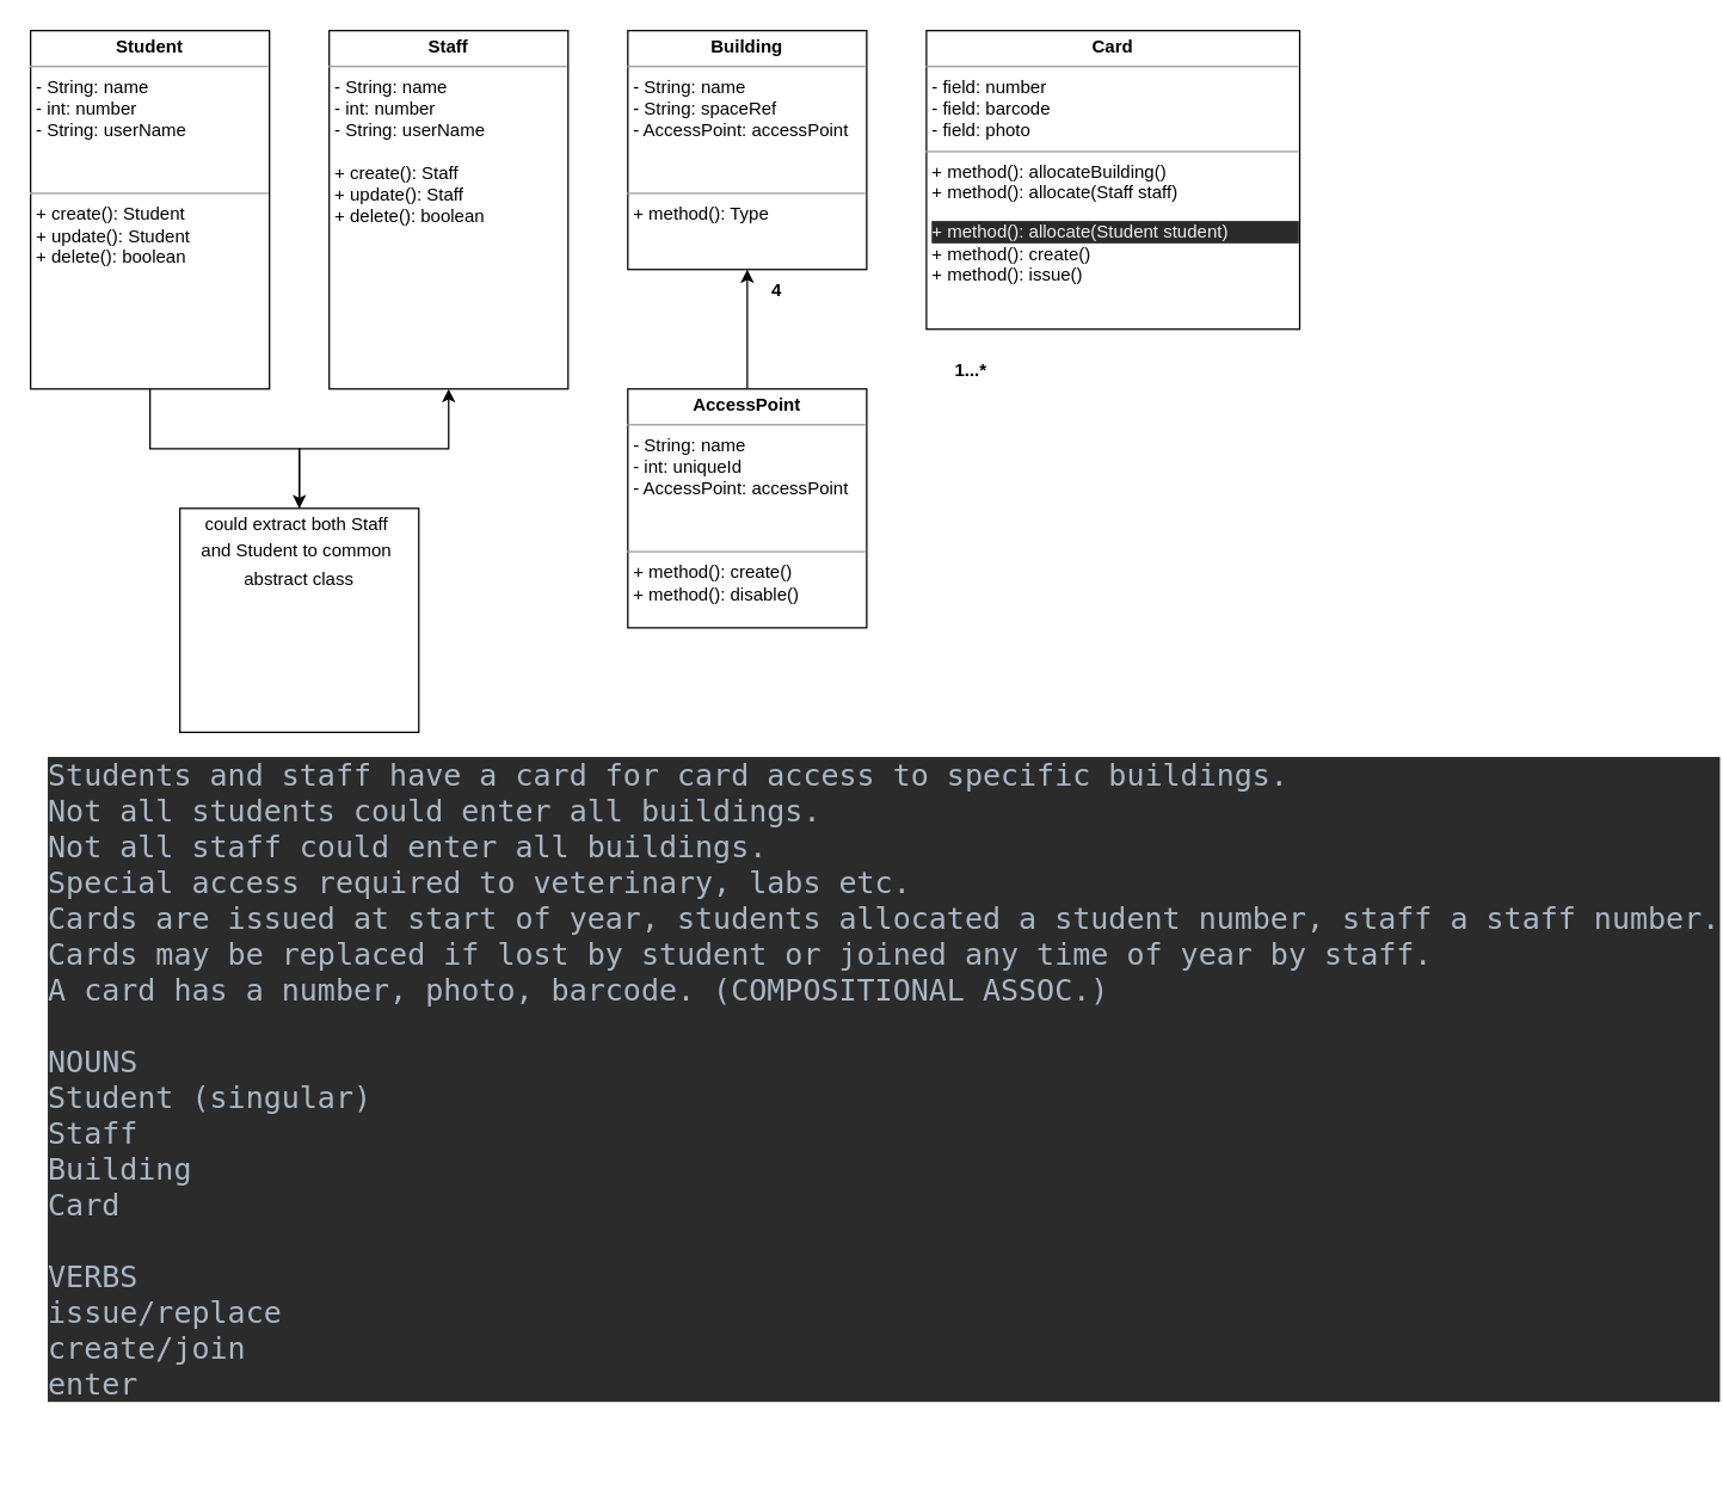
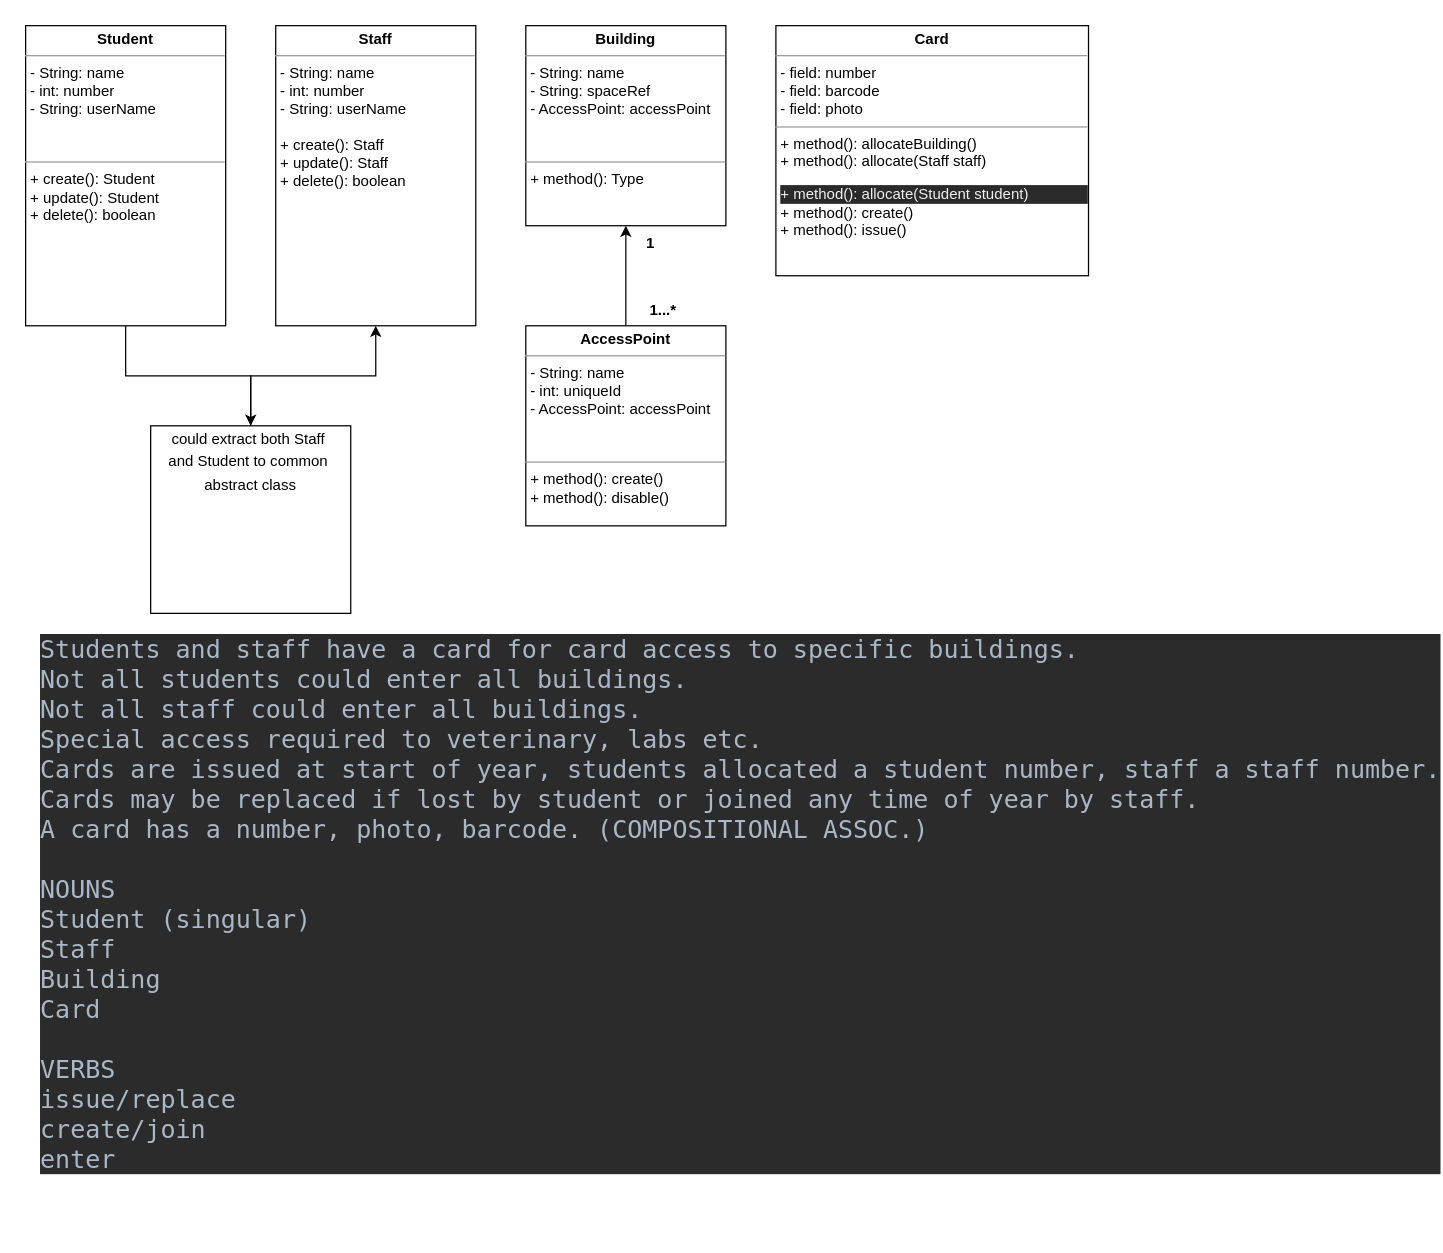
  <mxCell id="0" />
  <mxCell id="1" parent="0" />
  <mxCell id="2" value="&lt;div style=&quot;background-color:#2b2b2b;color:#a9b7c6;font-family:'JetBrains Mono',monospace;font-size:15.0pt;&quot;&gt;&lt;pre&gt;Students and staff have a card for card access to specific buildings.&lt;br&gt;Not all students could enter all buildings.&lt;br&gt;Not all staff could enter all buildings.&lt;br&gt;Special access required to veterinary, labs etc.&lt;br&gt;Cards are issued at start of year, students allocated a student number, staff a staff number.&lt;br&gt;Cards may be replaced if lost by student or joined any time of year by staff.&lt;br&gt;A card has a number, photo, barcode. (COMPOSITIONAL ASSOC.)&lt;br&gt;&lt;br&gt;NOUNS&lt;br&gt;Student (singular)&lt;br&gt;Staff&lt;br&gt;Building&lt;br&gt;Card&lt;br&gt;&lt;br&gt;VERBS&lt;br&gt;issue/replace&lt;br&gt;create/join&lt;br&gt;enter&lt;/pre&gt;&lt;/div&gt;" style="text;whiteSpace=wrap;html=1;" vertex="1" parent="1"><mxGeometry x="30" y="480" width="560" height="500" as="geometry" /></mxCell>
  <mxCell id="3" value="" style="edgeStyle=orthogonalEdgeStyle;rounded=0;orthogonalLoop=1;jettySize=auto;html=1;" edge="1" parent="1" source="4" target="13"><mxGeometry relative="1" as="geometry" /></mxCell>
  <mxCell id="4" value="&lt;p style=&quot;margin:0px;margin-top:4px;text-align:center;&quot;&gt;&lt;b&gt;Student&lt;/b&gt;&lt;/p&gt;&lt;hr size=&quot;1&quot;&gt;&lt;p style=&quot;margin:0px;margin-left:4px;&quot;&gt;- String: name&lt;/p&gt;&lt;p style=&quot;margin:0px;margin-left:4px;&quot;&gt;- int: number&lt;br&gt;&lt;/p&gt;&lt;p style=&quot;margin:0px;margin-left:4px;&quot;&gt;- String: userName&lt;br&gt;&lt;/p&gt;&lt;div&gt;&lt;br&gt;&lt;/div&gt;&lt;div&gt;&lt;br&gt;&lt;/div&gt;&lt;hr size=&quot;1&quot;&gt;&lt;p style=&quot;margin:0px;margin-left:4px;&quot;&gt;+ create(): Student&lt;/p&gt;&lt;p style=&quot;margin:0px;margin-left:4px;&quot;&gt;+ update(): Student&lt;br&gt;&lt;/p&gt;&lt;p style=&quot;margin:0px;margin-left:4px;&quot;&gt;+ delete(): boolean&lt;br&gt;&lt;/p&gt;" style="verticalAlign=top;align=left;overflow=fill;fontSize=12;fontFamily=Helvetica;html=1;" vertex="1" parent="1"><mxGeometry y="20" width="160" height="240" as="geometry" x="20" /></mxCell>
  <mxCell id="5" value="&lt;p style=&quot;margin:0px;margin-top:4px;text-align:center;&quot;&gt;&lt;b&gt;Staff&lt;/b&gt;&lt;/p&gt;&lt;hr size=&quot;1&quot;&gt;&lt;p style=&quot;margin:0px;margin-left:4px;&quot;&gt;&lt;/p&gt;&lt;p style=&quot;margin: 0px 0px 0px 4px;&quot;&gt;- String: name&lt;/p&gt;&lt;p style=&quot;margin: 0px 0px 0px 4px;&quot;&gt;- int: number&lt;br&gt;&lt;/p&gt;&lt;p style=&quot;margin: 0px 0px 0px 4px;&quot;&gt;- String: userName&lt;br&gt;&lt;/p&gt;&lt;div&gt;&lt;br&gt;&lt;/div&gt;&lt;p style=&quot;margin: 0px 0px 0px 4px;&quot;&gt;+ create(): Staff&lt;/p&gt;&lt;p style=&quot;margin: 0px 0px 0px 4px;&quot;&gt;+ update(): Staff&lt;/p&gt;&lt;div&gt;&lt;p style=&quot;margin: 0px 0px 0px 4px;&quot;&gt;+ delete(): boolean&lt;br&gt;&lt;/p&gt;&lt;/div&gt;&lt;div&gt;&lt;br&gt;&lt;/div&gt;&lt;div&gt;&lt;br&gt;&lt;/div&gt;" style="verticalAlign=top;align=left;overflow=fill;fontSize=12;fontFamily=Helvetica;html=1;" vertex="1" parent="1"><mxGeometry x="220" y="20" width="160" height="240" as="geometry" /></mxCell>
  <mxCell id="6" value="&lt;p style=&quot;margin:0px;margin-top:4px;text-align:center;&quot;&gt;&lt;b&gt;Building&lt;/b&gt;&lt;/p&gt;&lt;hr size=&quot;1&quot;&gt;&lt;p style=&quot;margin:0px;margin-left:4px;&quot;&gt;- String: name&lt;/p&gt;&lt;p style=&quot;margin:0px;margin-left:4px;&quot;&gt;- String: spaceRef&lt;br&gt;&lt;/p&gt;&lt;p style=&quot;margin:0px;margin-left:4px;&quot;&gt;- AccessPoint: accessPoint&lt;br&gt;&lt;/p&gt;&lt;div&gt;&lt;br&gt;&lt;/div&gt;&lt;div&gt;&lt;br&gt;&lt;/div&gt;&lt;hr size=&quot;1&quot;&gt;&lt;p style=&quot;margin:0px;margin-left:4px;&quot;&gt;+ method(): Type&lt;/p&gt;" style="verticalAlign=top;align=left;overflow=fill;fontSize=12;fontFamily=Helvetica;html=1;" vertex="1" parent="1"><mxGeometry x="420" y="20" width="160" height="160" as="geometry" /></mxCell>
  <mxCell id="7" value="&lt;p style=&quot;margin:0px;margin-top:4px;text-align:center;&quot;&gt;&lt;b&gt;Card&lt;/b&gt;&lt;/p&gt;&lt;hr size=&quot;1&quot;&gt;&lt;p style=&quot;margin:0px;margin-left:4px;&quot;&gt;- field: number&lt;/p&gt;&lt;p style=&quot;margin:0px;margin-left:4px;&quot;&gt;- field: barcode&lt;br&gt;&lt;/p&gt;&lt;p style=&quot;margin:0px;margin-left:4px;&quot;&gt;- field: photo&lt;br&gt;&lt;/p&gt;&lt;hr size=&quot;1&quot;&gt;&lt;p style=&quot;margin:0px;margin-left:4px;&quot;&gt;+ method(): allocateBuilding()&lt;/p&gt;&lt;p style=&quot;margin: 0px 0px 0px 4px;&quot;&gt;+ method(): allocate(Staff staff)&lt;/p&gt;&lt;p style=&quot;margin: 0px 0px 0px 4px;&quot;&gt;&lt;/p&gt;&lt;div style=&quot;color: rgb(240, 240, 240); font-family: Helvetica; font-size: 12px; font-style: normal; font-variant-ligatures: normal; font-variant-caps: normal; font-weight: 400; letter-spacing: normal; orphans: 2; text-align: left; text-indent: 0px; text-transform: none; widows: 2; word-spacing: 0px; -webkit-text-stroke-width: 0px; background-color: rgb(42, 42, 42); text-decoration-thickness: initial; text-decoration-style: initial; text-decoration-color: initial;&quot;&gt;&lt;/div&gt;&lt;p&gt;&lt;/p&gt;&lt;p style=&quot;color: rgb(240, 240, 240); font-family: Helvetica; font-size: 12px; font-style: normal; font-variant-ligatures: normal; font-variant-caps: normal; font-weight: 400; letter-spacing: normal; orphans: 2; text-align: left; text-indent: 0px; text-transform: none; widows: 2; word-spacing: 0px; -webkit-text-stroke-width: 0px; background-color: rgb(42, 42, 42); text-decoration-thickness: initial; text-decoration-style: initial; text-decoration-color: initial; margin: 0px 0px 0px 4px;&quot;&gt;+ method(): allocate(Student student)&lt;/p&gt;&lt;div&gt;&lt;p style=&quot;margin: 0px 0px 0px 4px;&quot;&gt;+ method(): create()&lt;/p&gt;&lt;/div&gt;&lt;p style=&quot;margin:0px;margin-left:4px;&quot;&gt;+ method(): issue()&lt;br&gt;&lt;/p&gt;" style="verticalAlign=top;align=left;overflow=fill;fontSize=12;fontFamily=Helvetica;html=1;" vertex="1" parent="1"><mxGeometry x="620" y="20" width="250" height="200" as="geometry" /></mxCell>
  <mxCell id="8" value="" style="edgeStyle=orthogonalEdgeStyle;rounded=0;orthogonalLoop=1;jettySize=auto;html=1;" edge="1" parent="1" source="9" target="6"><mxGeometry relative="1" as="geometry" /></mxCell>
  <mxCell id="9" value="&lt;p style=&quot;margin:0px;margin-top:4px;text-align:center;&quot;&gt;&lt;b&gt;AccessPoint&lt;/b&gt;&lt;/p&gt;&lt;hr size=&quot;1&quot;&gt;&lt;p style=&quot;margin:0px;margin-left:4px;&quot;&gt;- String: name&lt;/p&gt;&lt;p style=&quot;margin:0px;margin-left:4px;&quot;&gt;- int: uniqueId&lt;br&gt;&lt;/p&gt;&lt;p style=&quot;margin:0px;margin-left:4px;&quot;&gt;- AccessPoint: accessPoint&lt;br&gt;&lt;/p&gt;&lt;div&gt;&lt;br&gt;&lt;/div&gt;&lt;div&gt;&lt;br&gt;&lt;/div&gt;&lt;hr size=&quot;1&quot;&gt;&lt;p style=&quot;margin:0px;margin-left:4px;&quot;&gt;+ method(): create()&lt;/p&gt;&lt;p style=&quot;margin:0px;margin-left:4px;&quot;&gt;+ method(): disable()&lt;br&gt;&lt;/p&gt;" style="verticalAlign=top;align=left;overflow=fill;fontSize=12;fontFamily=Helvetica;html=1;" vertex="1" parent="1"><mxGeometry x="420" y="260" width="160" height="160" as="geometry" /></mxCell>
- <mxCell id="10" value="4" style="text;align=center;fontStyle=1;verticalAlign=middle;spacingLeft=3;spacingRight=3;strokeColor=none;rotatable=0;points=[[0,0.5],[1,0.5]];portConstraint=eastwest;" vertex="1" parent="1"><mxGeometry x="510" y="180" width="20" height="26" as="geometry" /></mxCell>
- <mxCell id="11" value="1...*" style="text;align=center;fontStyle=1;verticalAlign=middle;spacingLeft=3;spacingRight=3;strokeColor=none;rotatable=0;points=[[0,0.5],[1,0.5]];portConstraint=eastwest;" vertex="1" parent="1"><mxGeometry x="640" y="234" width="20" height="26" as="geometry" /></mxCell>
+ <mxCell id="10" value="1" style="text;align=center;fontStyle=1;verticalAlign=middle;spacingLeft=3;spacingRight=3;strokeColor=none;rotatable=0;points=[[0,0.5],[1,0.5]];portConstraint=eastwest;" vertex="1" parent="1"><mxGeometry x="510" y="180" width="20" height="26" as="geometry" /></mxCell>
+ <mxCell id="11" value="1...*" style="text;align=center;fontStyle=1;verticalAlign=middle;spacingLeft=3;spacingRight=3;strokeColor=none;rotatable=0;points=[[0,0.5],[1,0.5]];portConstraint=eastwest;" vertex="1" parent="1"><mxGeometry x="520" y="234" width="20" height="26" as="geometry" /></mxCell>
  <mxCell id="12" value="" style="edgeStyle=orthogonalEdgeStyle;rounded=0;orthogonalLoop=1;jettySize=auto;html=1;" edge="1" parent="1" source="13" target="5"><mxGeometry relative="1" as="geometry" /></mxCell>
  <mxCell id="13" value="&lt;p style=&quot;margin:0px;margin-top:4px;text-align:center;&quot;&gt;could extract both Staff&amp;nbsp;&lt;/p&gt;&lt;p style=&quot;margin:0px;margin-top:4px;text-align:center;&quot;&gt;and Student to common&amp;nbsp;&lt;/p&gt;&lt;p style=&quot;margin:0px;margin-top:4px;text-align:center;&quot;&gt;abstract class&lt;/p&gt;&lt;p style=&quot;margin:0px;margin-top:4px;text-align:center;&quot;&gt;&lt;br&gt;&lt;/p&gt;" style="verticalAlign=top;align=left;overflow=fill;fontSize=12;fontFamily=Helvetica;html=1;" vertex="1" parent="1"><mxGeometry x="120" y="340" width="160" height="150" as="geometry" /></mxCell>
